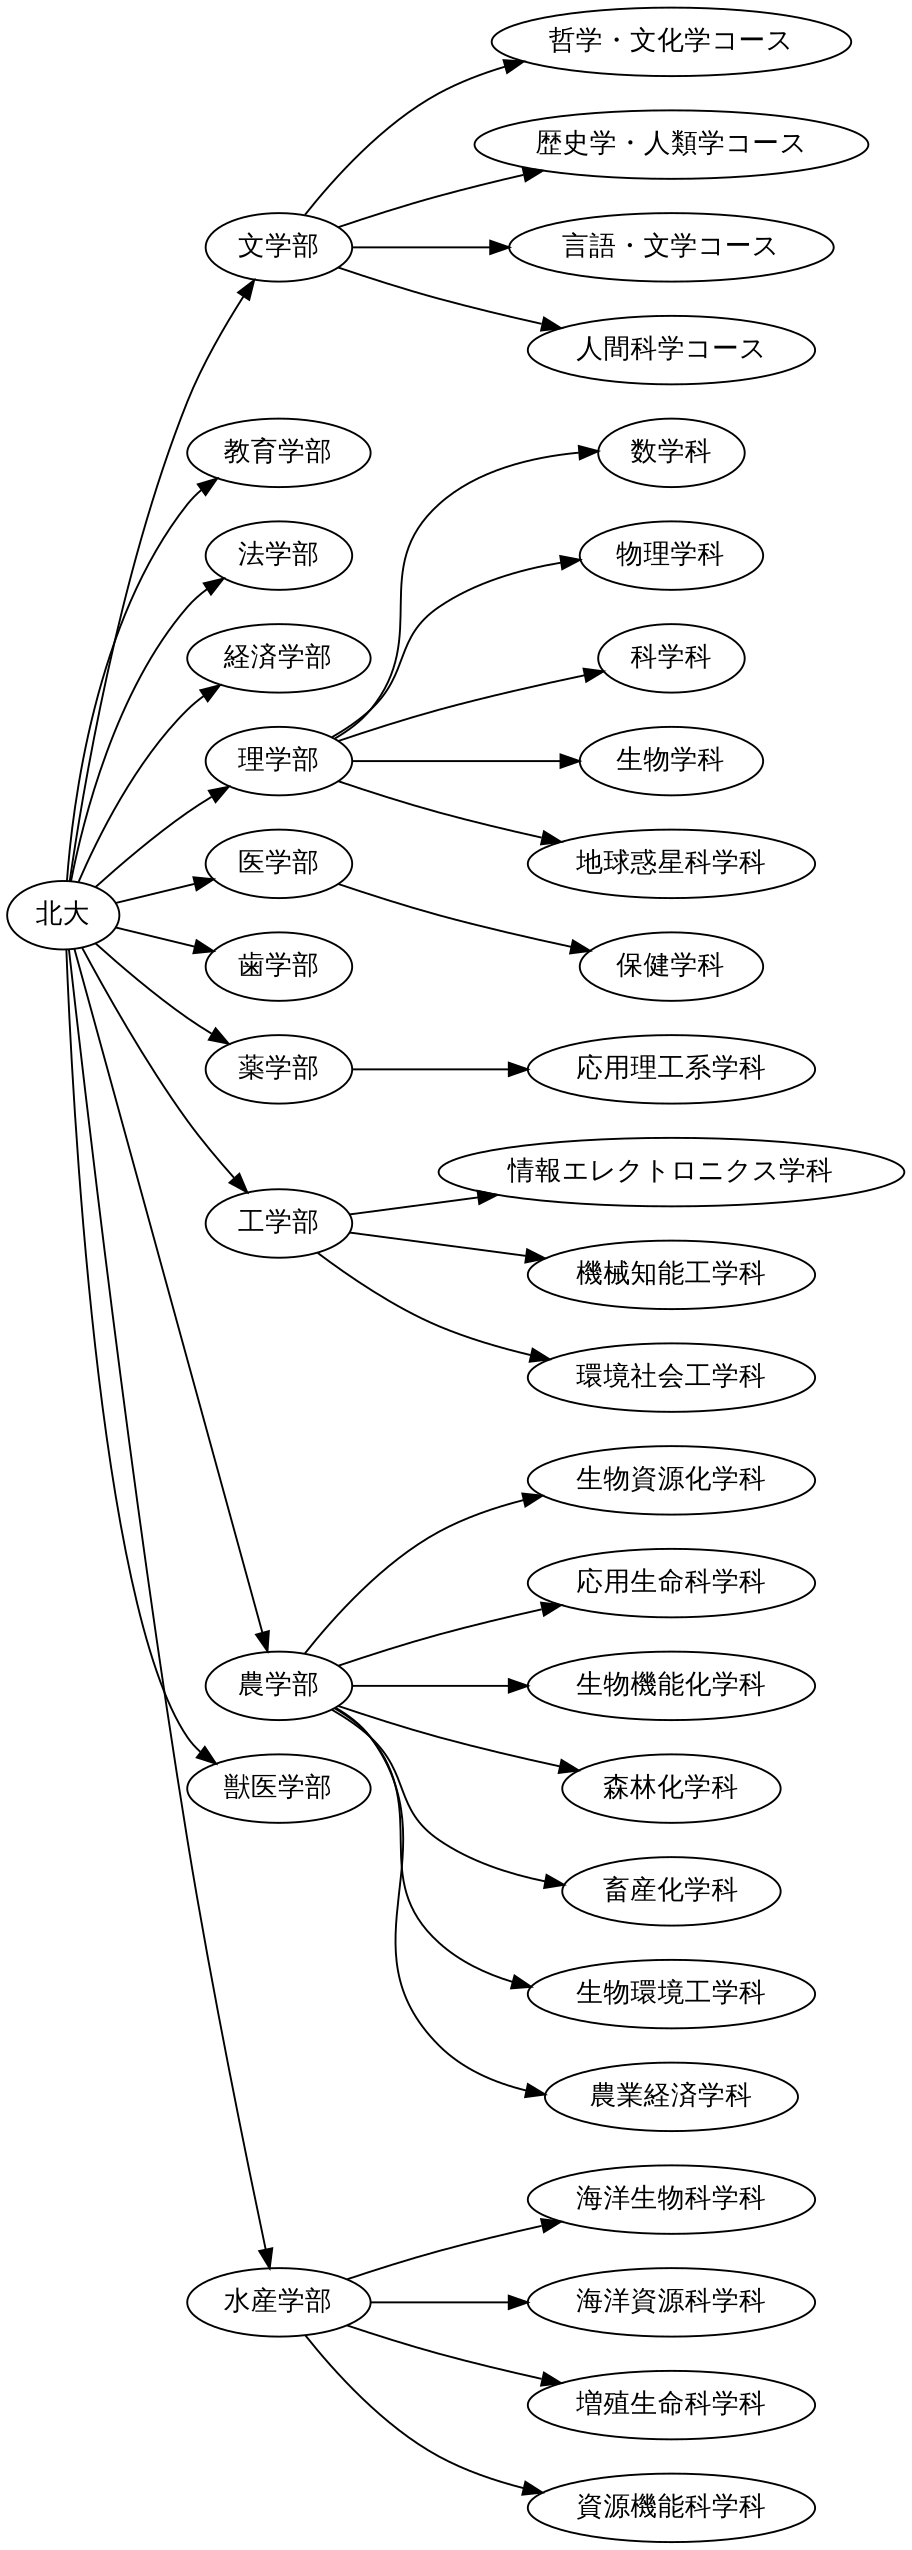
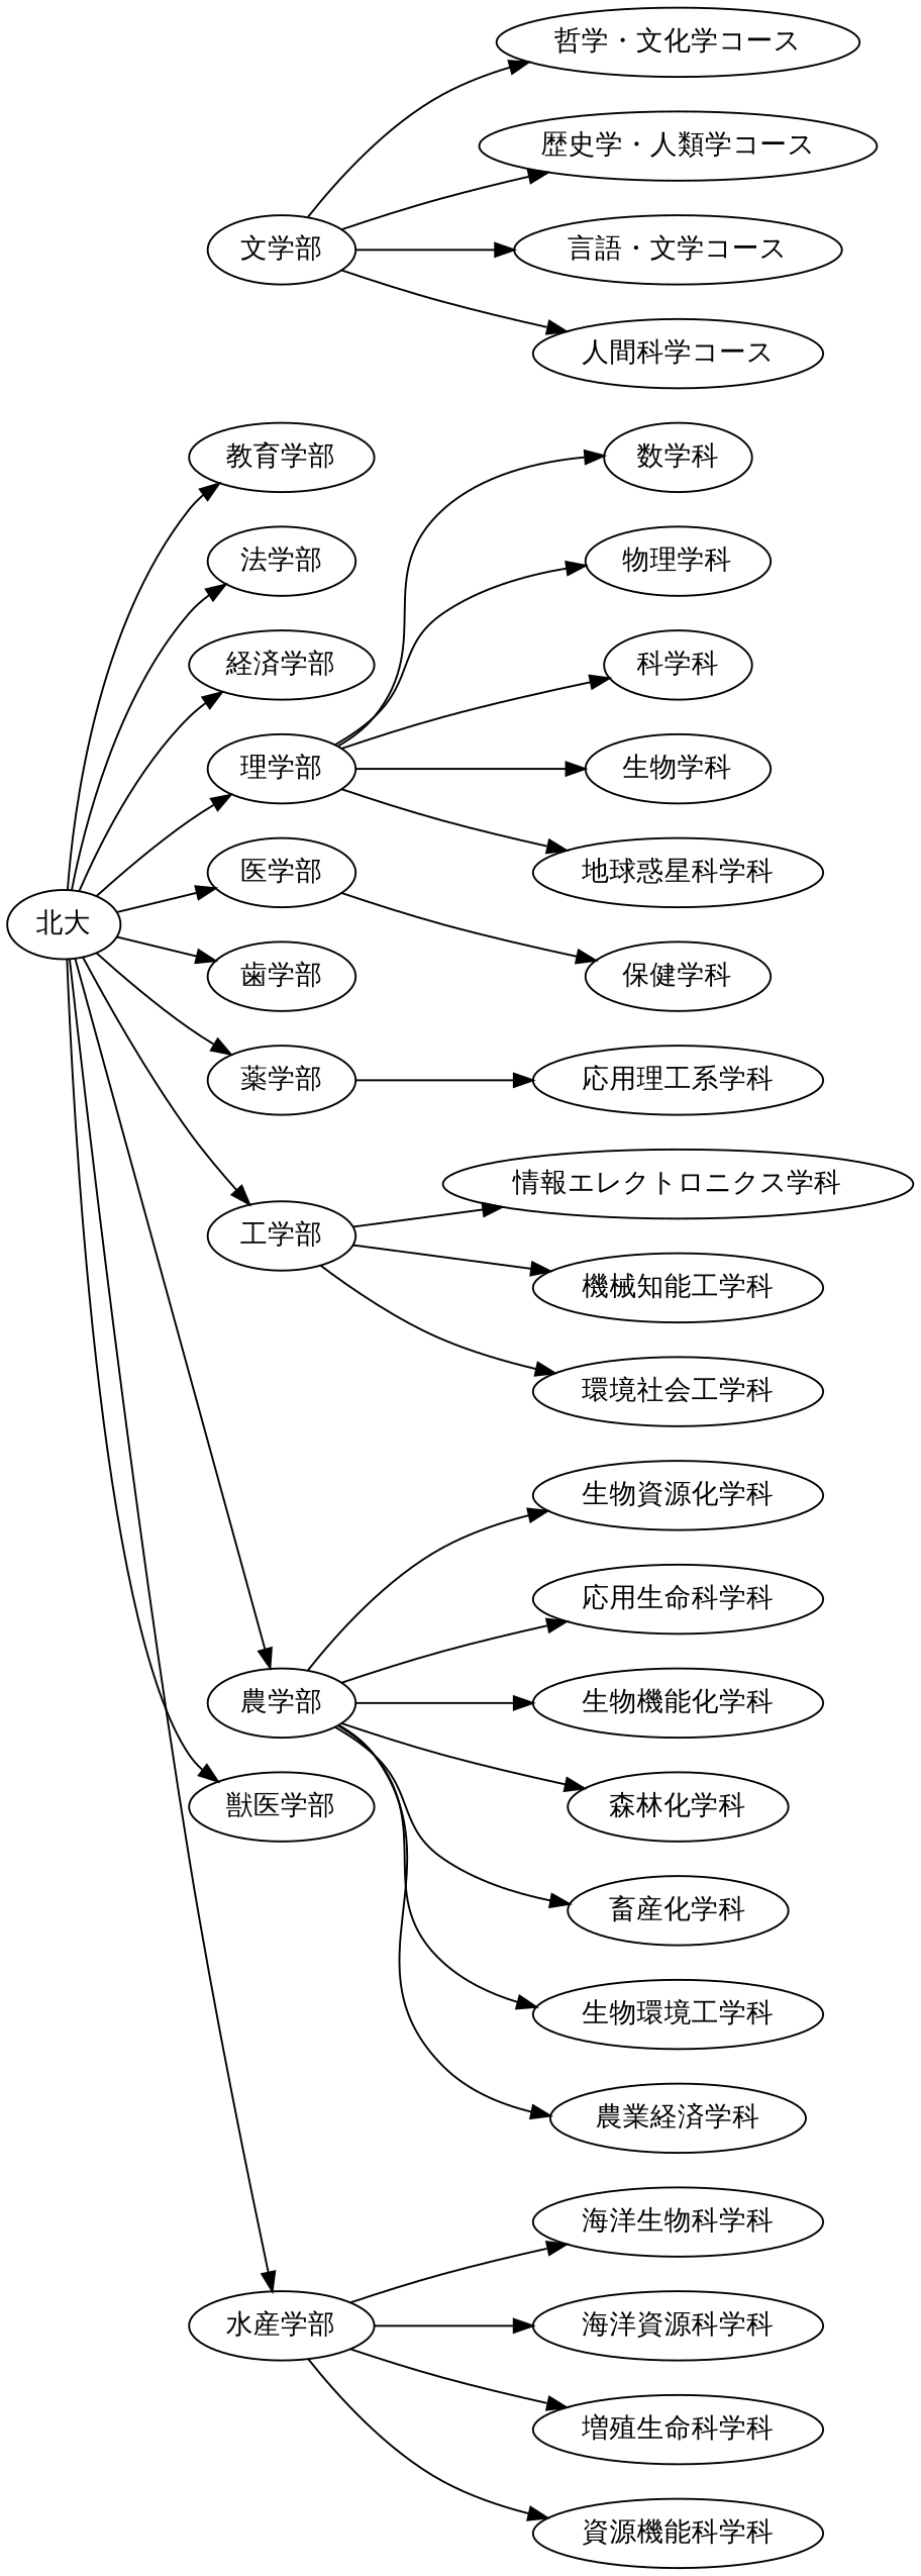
  digraph {
    fontname=Inter
    rankdir=LR
    node [fontname=Inter]
    edge [fontname=Inter]
    "北大"
    "文学部"
    "教育学部"
    "法学部"
    "経済学部"
    "理学部"
    "医学部"
    "歯学部"
    "薬学部"
    "工学部"
    "農学部"
    "獣医学部"
    "水産学部"
    "哲学・文化学コース"
    "歴史学・人類学コース"
    "言語・文学コース"
    "人間科学コース"
    "数学科"
    "物理学科"
    "科学科"
    "生物学科"
    "地球惑星科学科"
    "保健学科"
    "応用理工系学科"
    "情報エレクトロニクス学科"
    "機械知能工学科"
    "環境社会工学科"
    "生物資源化学科"
    "応用生命科学科"
    "生物機能化学科"
    "森林化学科"
    "畜産化学科"
    "生物環境工学科"
    "農業経済学科"
    "海洋生物科学科"
    "海洋資源科学科"
    "増殖生命科学科"
    "資源機能科学科"
-   "北大" -> "文学部"
    "北大" -> "教育学部"
    "北大" -> "法学部"
    "北大" -> "経済学部"
    "北大" -> "理学部"
    "北大" -> "医学部"
    "北大" -> "歯学部"
    "北大" -> "薬学部"
    "北大" -> "工学部"
    "北大" -> "農学部"
    "北大" -> "獣医学部"
    "北大" -> "水産学部"
    "文学部" -> "哲学・文化学コース"
    "文学部" -> "歴史学・人類学コース"
    "文学部" -> "言語・文学コース"
    "文学部" -> "人間科学コース"
    "理学部" -> "数学科"
    "理学部" -> "物理学科"
    "理学部" -> "科学科"
    "理学部" -> "生物学科"
    "理学部" -> "地球惑星科学科"
    "医学部" -> "保健学科"
    "薬学部" -> "応用理工系学科"
    "工学部" -> "情報エレクトロニクス学科"
    "工学部" -> "機械知能工学科"
    "工学部" -> "環境社会工学科"
    "農学部" -> "生物資源化学科"
    "農学部" -> "応用生命科学科"
    "農学部" -> "生物機能化学科"
    "農学部" -> "森林化学科"
    "農学部" -> "畜産化学科"
    "農学部" -> "生物環境工学科"
    "農学部" -> "農業経済学科"
    "水産学部" -> "海洋生物科学科"
    "水産学部" -> "海洋資源科学科"
    "水産学部" -> "増殖生命科学科"
    "水産学部" -> "資源機能科学科"
  }
